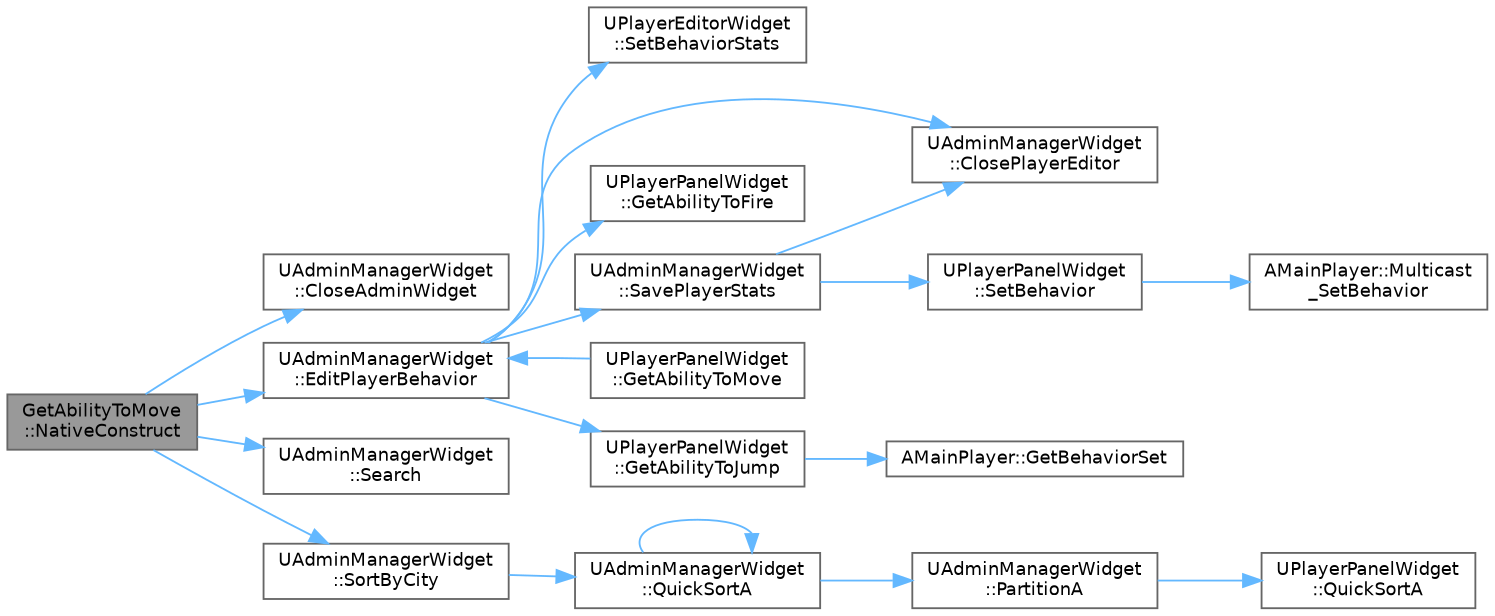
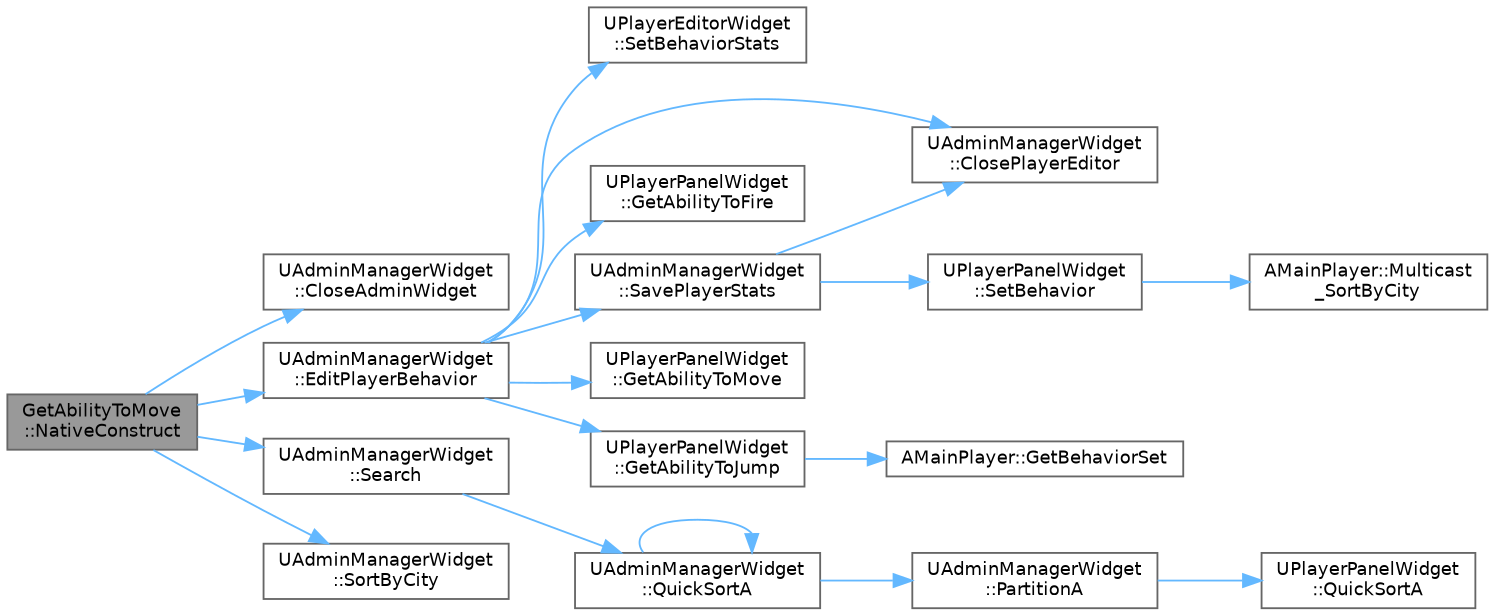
  digraph {
    rankdir=LR
    node [color=grey40 fillcolor=white fontname=Helvetica fontsize=10 shape=box style=filled]
    edge [color=steelblue1 fontname=Helvetica fontsize=10 labelfontname=Helvetica labelfontsize=10 style=solid]
    n1 [color=gray40 fillcolor=grey60 fontcolor=black height=0.2 label="GetAbilityToMove\l::NativeConstruct" width=0.4]
    n2 [height=0.2 label="UAdminManagerWidget\l::CloseAdminWidget" width=0.4]
    n3 [height=0.2 label="UAdminManagerWidget\l::EditPlayerBehavior" width=0.4]
    n4 [height=0.2 label="UAdminManagerWidget\l::Search" width=0.4]
    n5 [height=0.2 label="UAdminManagerWidget\l::SortByCity" width=0.4]
    n6 [height=0.2 label="UAdminManagerWidget\l::ClosePlayerEditor" width=0.4]
    n7 [height=0.2 label="UPlayerPanelWidget\l::GetAbilityToFire" width=0.4]
    n8 [height=0.2 label="UPlayerPanelWidget\l::GetAbilityToJump" width=0.4]
    n9 [height=0.2 label="UPlayerPanelWidget\l::GetAbilityToMove" width=0.4]
    n10 [height=0.2 label="UAdminManagerWidget\l::SavePlayerStats" width=0.4]
    n11 [height=0.2 label="UPlayerEditorWidget\l::SetBehaviorStats" width=0.4]
    n12 [height=0.2 label="UAdminManagerWidget\l::QuickSortA" width=0.4]
    n13 [height=0.2 label="AMainPlayer::GetBehaviorSet" width=0.4]
    n14 [height=0.2 label="UPlayerPanelWidget\l::SetBehavior" width=0.4]
-   n15 [height=0.2 label="AMainPlayer::Multicast\l_SetBehavior" width=0.4]
+   n15 [height=0.2 label="AMainPlayer::Multicast\l_SortByCity" width=0.4]
    n16 [height=0.2 label="UAdminManagerWidget\l::PartitionA" width=0.4]
    n17 [height=0.2 label="UPlayerPanelWidget\l::QuickSortA" width=0.4]
    n1 -> n2
    n1 -> n3
    n1 -> n4
    n1 -> n5
    n3 -> n6
    n3 -> n7
    n3 -> n8
-   n9 -> n3
+   n3 -> n9
    n3 -> n10
    n3 -> n11
-   n5 -> n12
+   n4 -> n12
    n8 -> n13
    n10 -> n6
    n10 -> n14
    n12 -> n12
    n12 -> n16
    n14 -> n15
    n16 -> n17
  }
